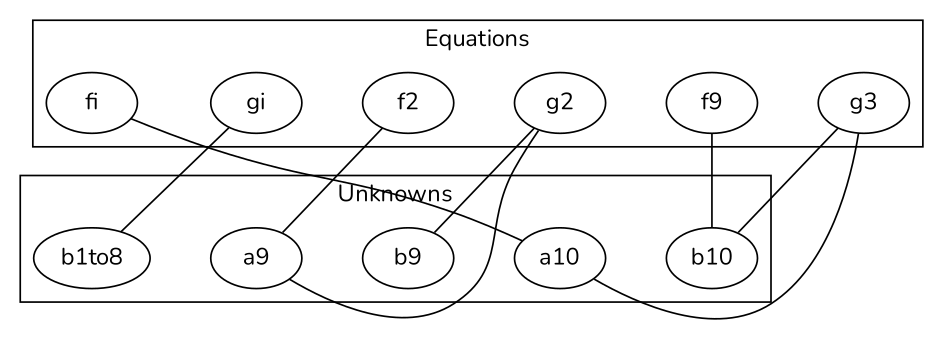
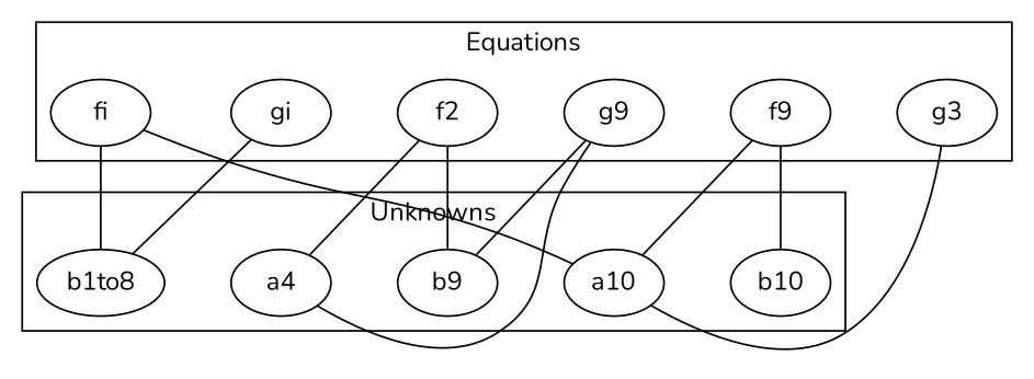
  graph {
    fontname=Nunito
    rankdir=LR
    node [fontname=Nunito]
    edge [fontname=Nunito constraint=false]
    fi
    gi
    f2
-   g2
+   g2 [label=g9]
    n5 [label=f9]
    g3
    b1to8
-   a9
+   a9 [label=a4]
    b9
    a10
    b10
    subgraph cluster_1 {
      label=Equations
      fi
      gi
      f2
      g2
      n5
      g3
    }
    subgraph cluster_2 {
      label=Unknowns
      b1to8
      a9
      b9
      a10
      b10
    }
    fi -- gi [style=invis constraint=""]
+   fi -- b1to8
    gi -- f2 [style=invis constraint=""]
    gi -- b1to8
    f2 -- g2 [style=invis constraint=""]
    f2 -- a9
+   f2 -- b9
    g2 -- n5 [style=invis constraint=""]
    n5 -- g3 [style=invis constraint=""]
    g3 -- a10
-   g3 -- b10
    b1to8 -- a9 [style=invis constraint=""]
    a9 -- g2
    a9 -- b9 [style=invis constraint=""]
    b9 -- g2
    b9 -- a10 [style=invis constraint=""]
    a10 -- fi
+   a10 -- n5
    a10 -- b10 [style=invis constraint=""]
    b10 -- n5
  }
